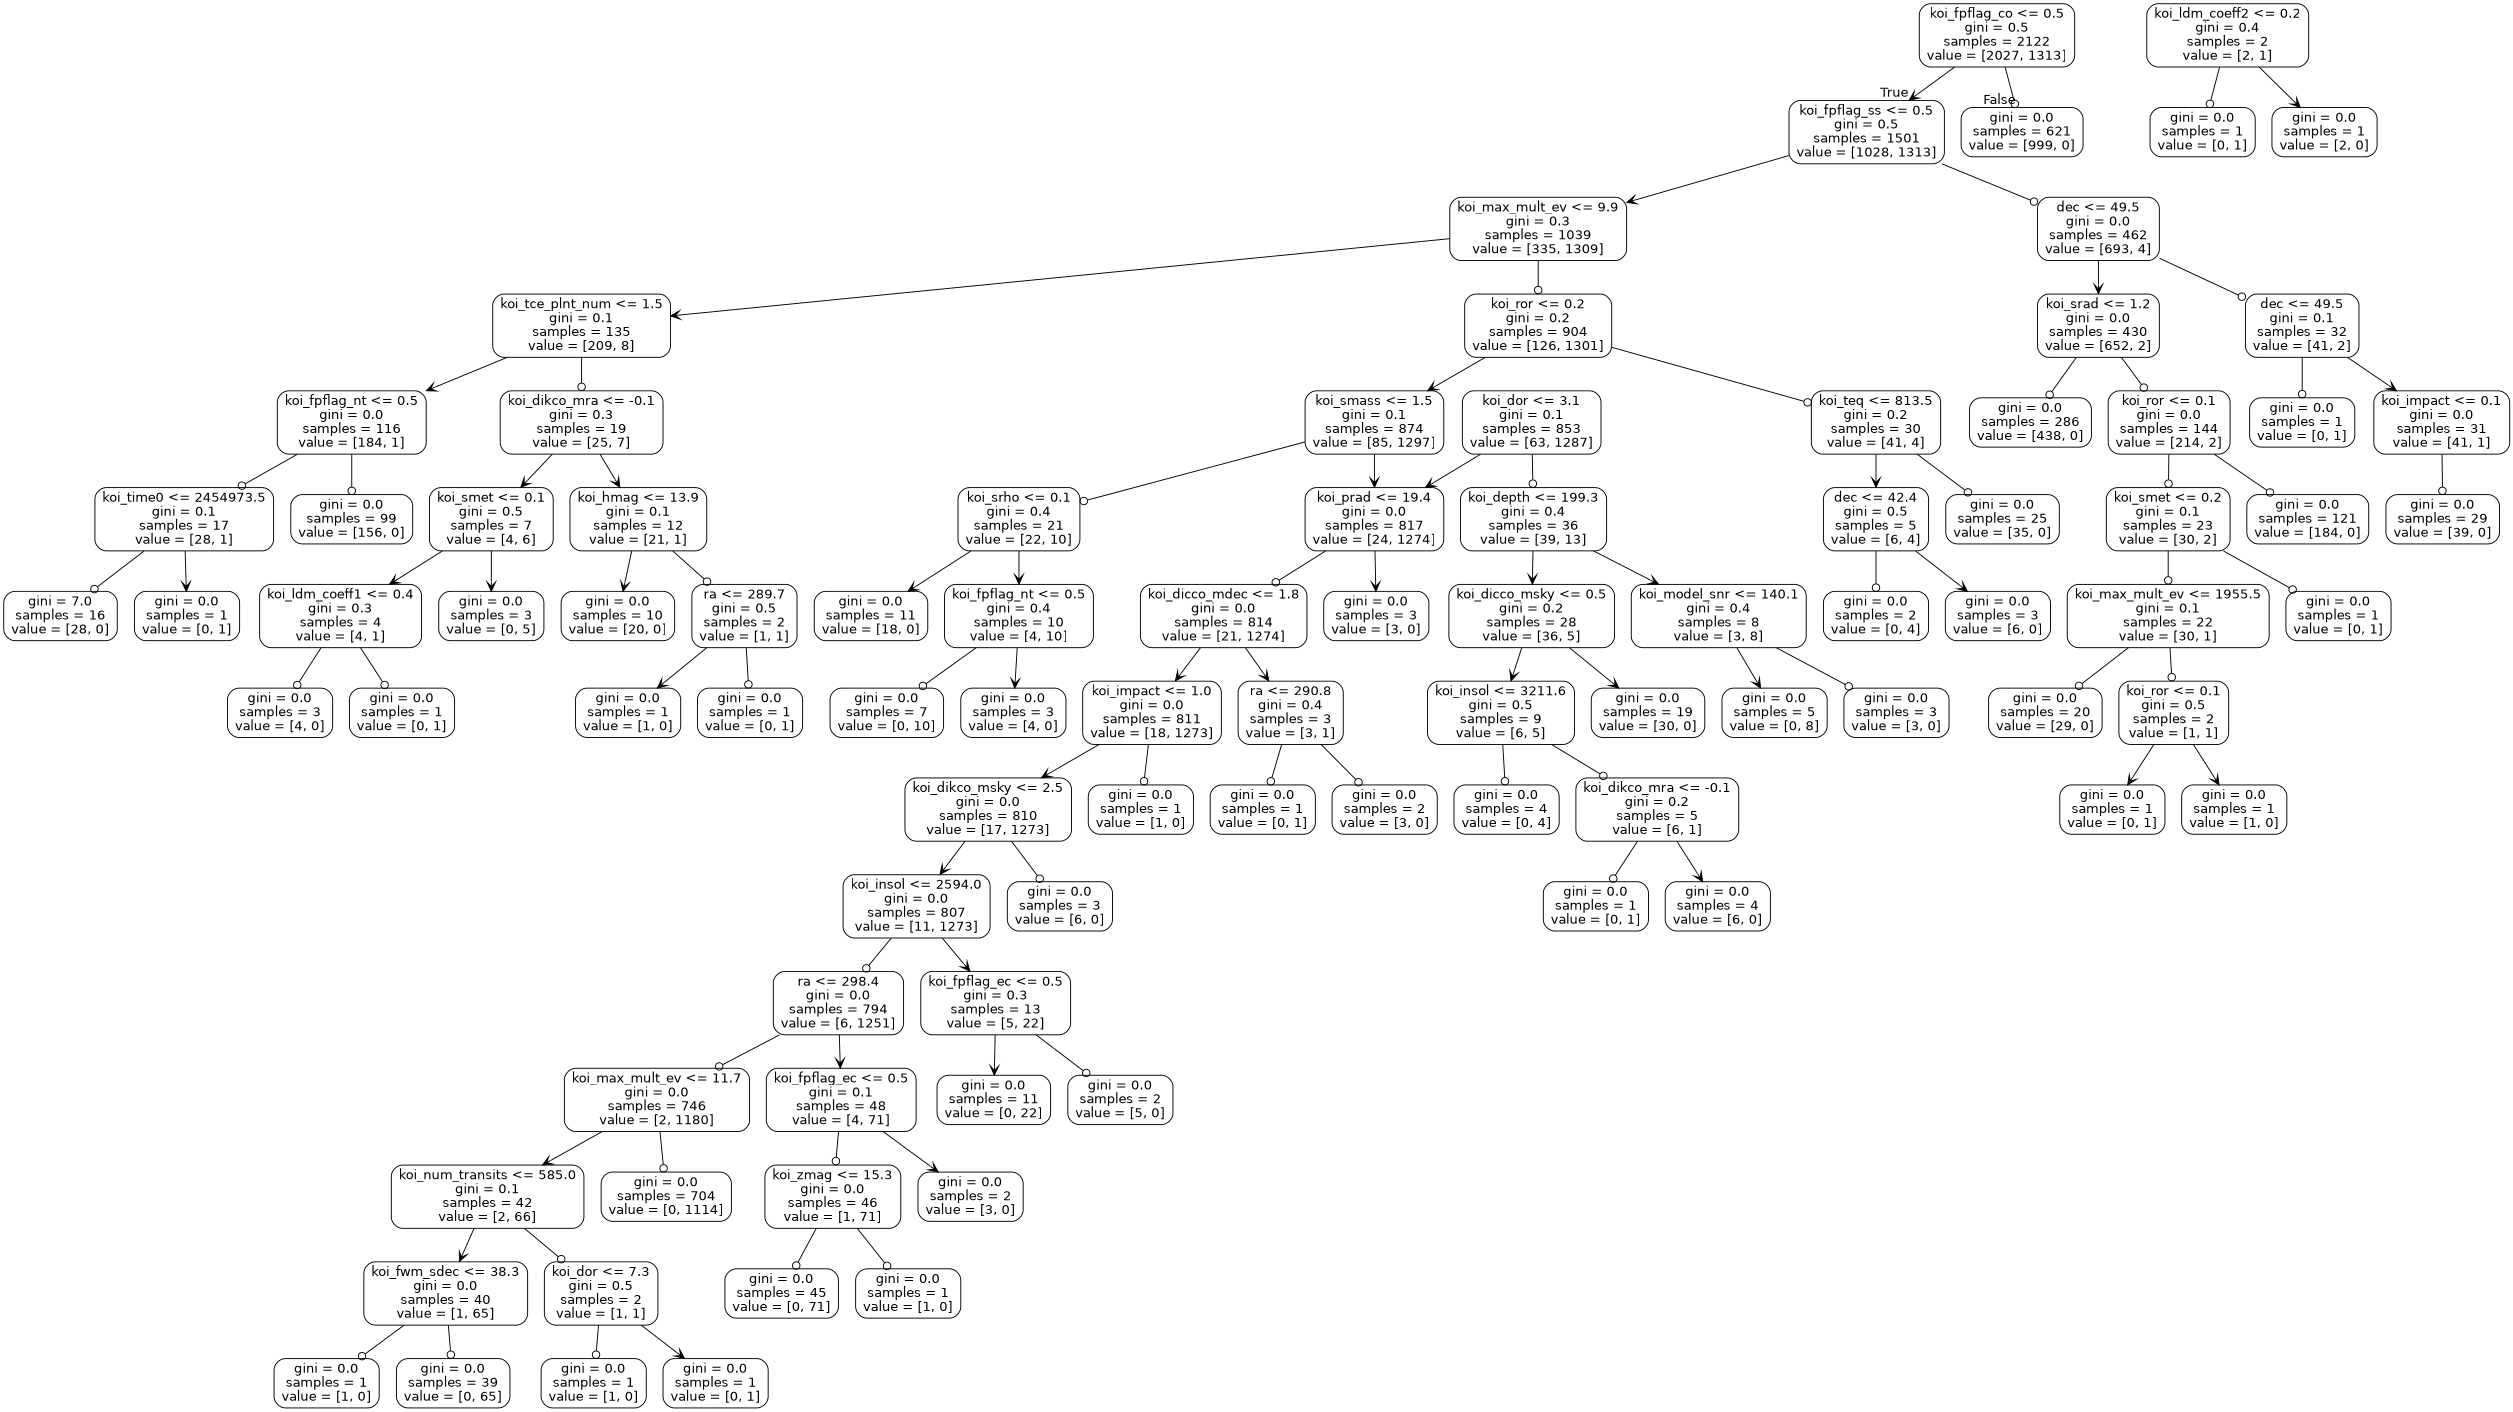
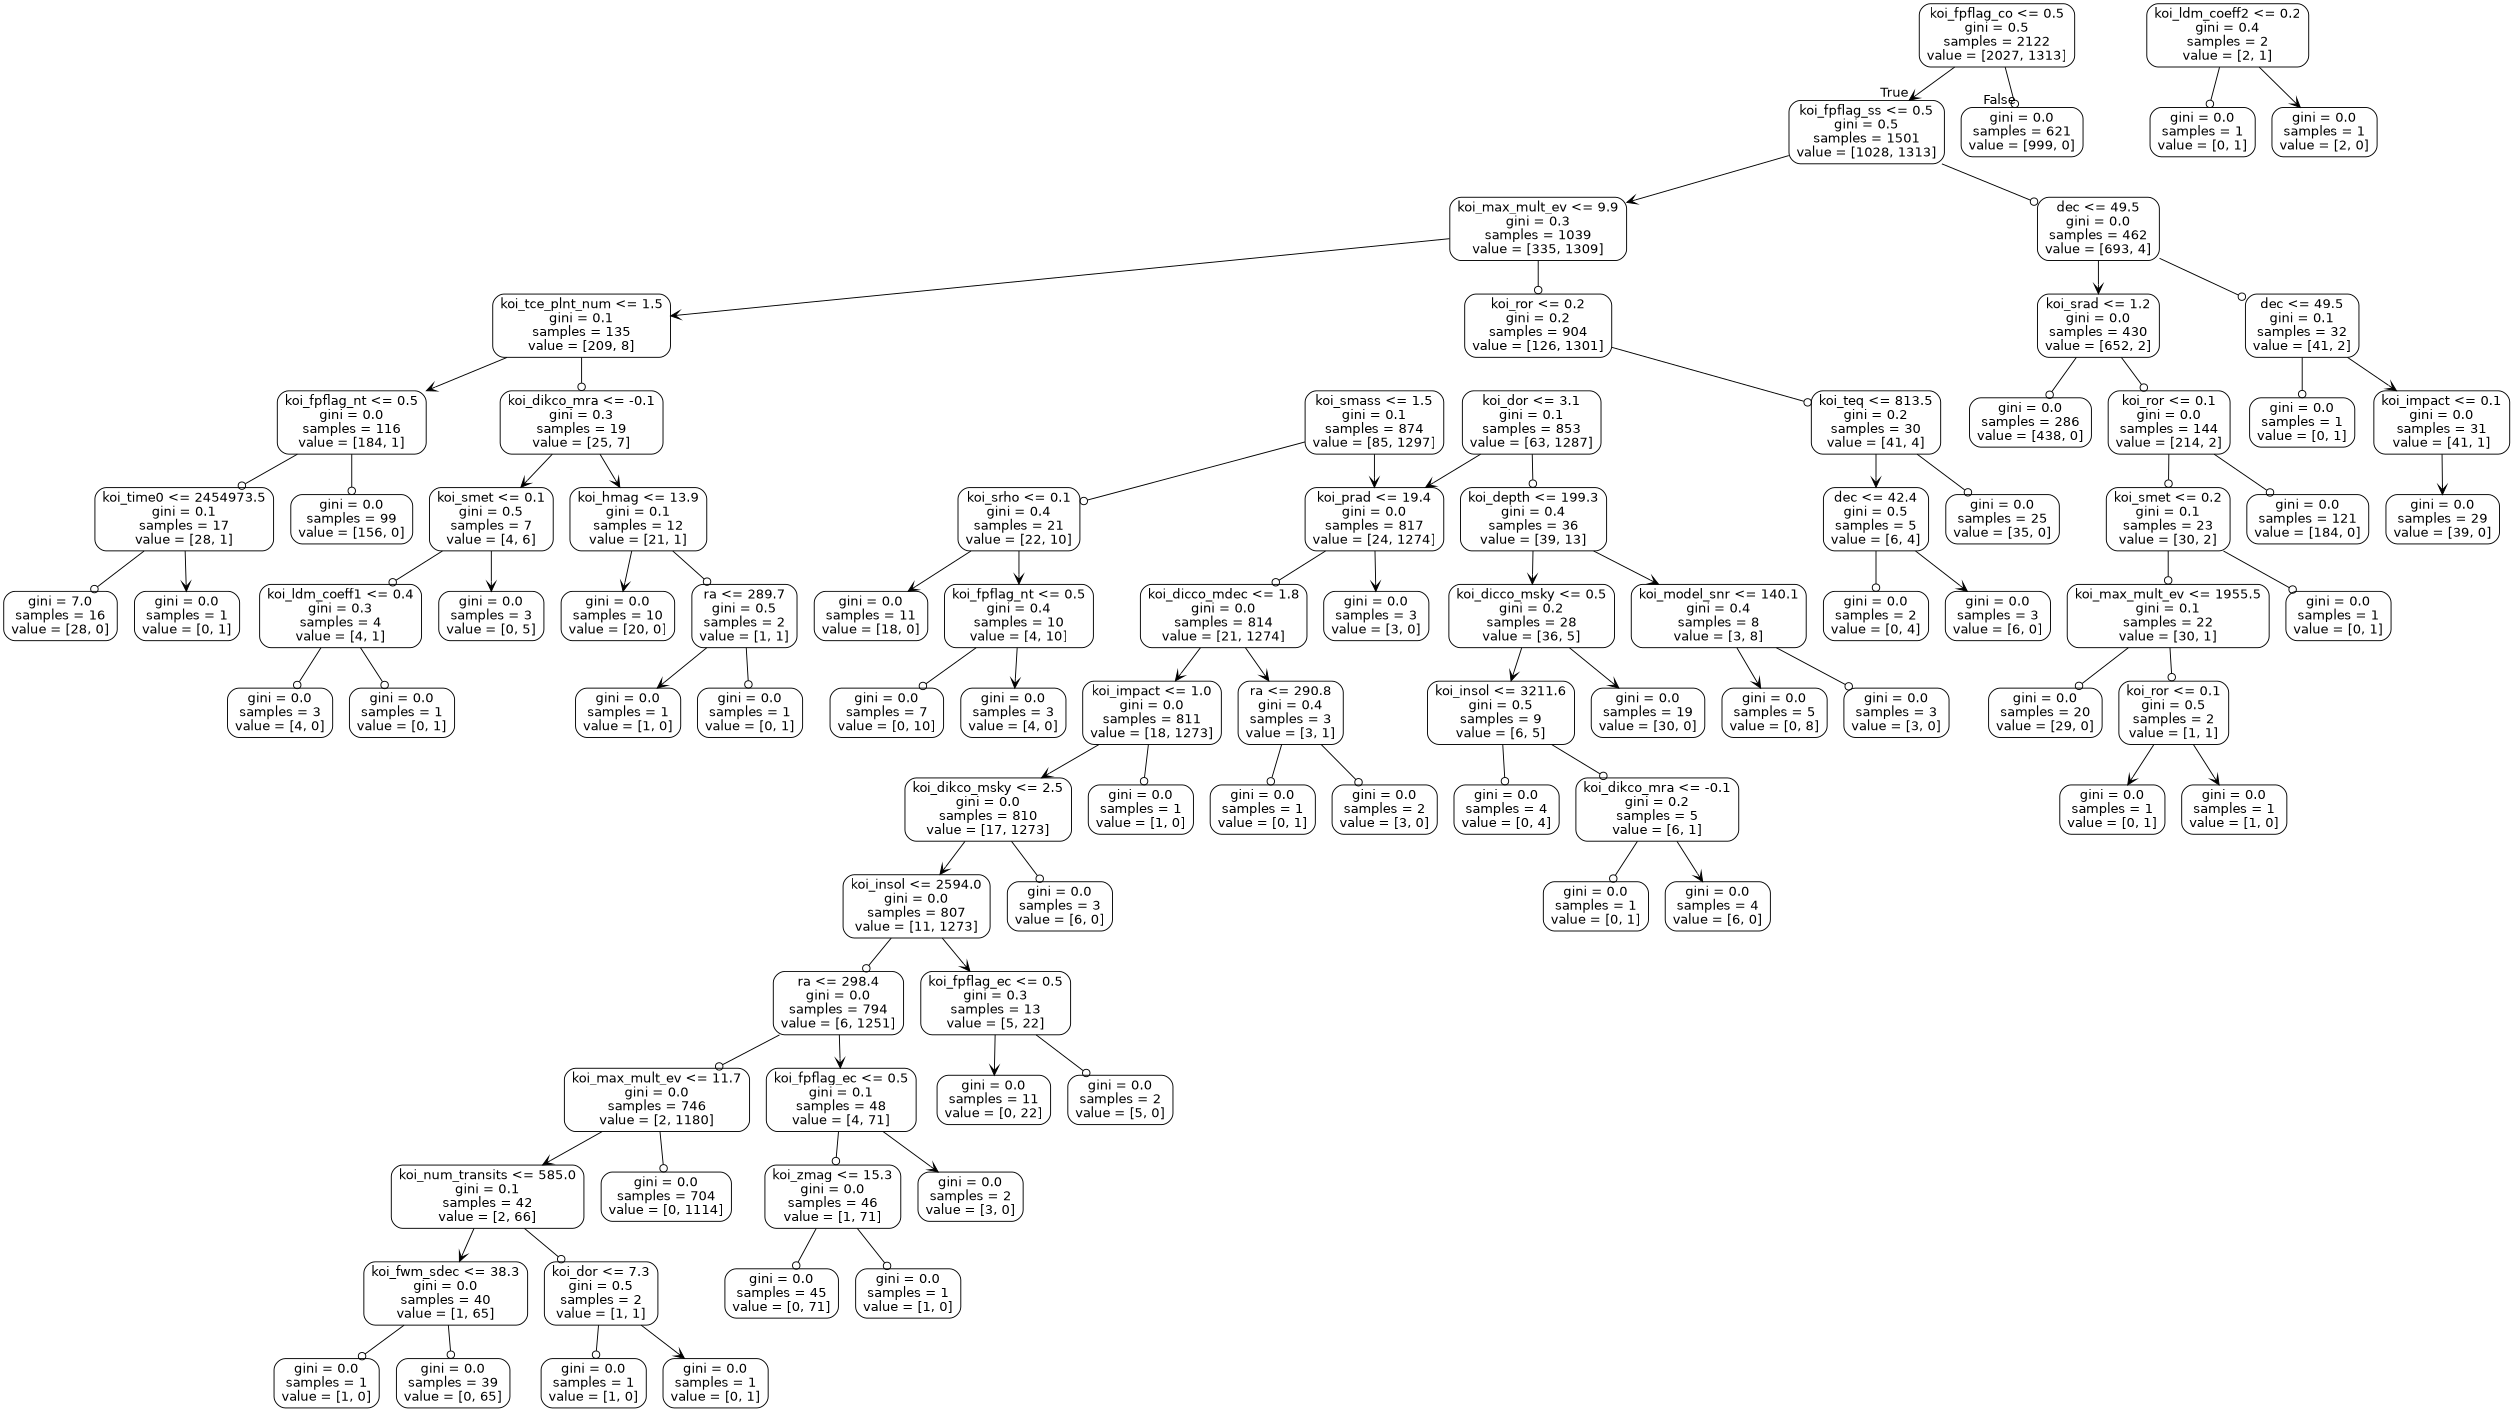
  digraph {
    node [color=black fontname=helvetica shape=box style=rounded]
    edge [arrowhead=odot fontname=helvetica]
    n1 [label="koi_fpflag_co <= 0.5\ngini = 0.5\nsamples = 2122\nvalue = [2027, 1313]"]
    n2 [label="koi_fpflag_ss <= 0.5\ngini = 0.5\nsamples = 1501\nvalue = [1028, 1313]"]
    n3 [label="gini = 0.0\nsamples = 621\nvalue = [999, 0]"]
    n4 [label="koi_max_mult_ev <= 9.9\ngini = 0.3\nsamples = 1039\nvalue = [335, 1309]"]
    n5 [label="dec <= 49.5\ngini = 0.0\nsamples = 462\nvalue = [693, 4]"]
    n6 [label="koi_tce_plnt_num <= 1.5\ngini = 0.1\nsamples = 135\nvalue = [209, 8]"]
    n7 [label="koi_ror <= 0.2\ngini = 0.2\nsamples = 904\nvalue = [126, 1301]"]
    n8 [label="koi_srad <= 1.2\ngini = 0.0\nsamples = 430\nvalue = [652, 2]"]
    n9 [label="dec <= 49.5\ngini = 0.1\nsamples = 32\nvalue = [41, 2]"]
    n10 [label="koi_fpflag_nt <= 0.5\ngini = 0.0\nsamples = 116\nvalue = [184, 1]"]
    n11 [label="koi_dikco_mra <= -0.1\ngini = 0.3\nsamples = 19\nvalue = [25, 7]"]
    n12 [label="koi_smass <= 1.5\ngini = 0.1\nsamples = 874\nvalue = [85, 1297]"]
    n13 [label="koi_teq <= 813.5\ngini = 0.2\nsamples = 30\nvalue = [41, 4]"]
    n14 [label="koi_time0 <= 2454973.5\ngini = 0.1\nsamples = 17\nvalue = [28, 1]"]
    n15 [label="gini = 0.0\nsamples = 99\nvalue = [156, 0]"]
    n16 [label="koi_smet <= 0.1\ngini = 0.5\nsamples = 7\nvalue = [4, 6]"]
    n17 [label="koi_hmag <= 13.9\ngini = 0.1\nsamples = 12\nvalue = [21, 1]"]
    n18 [label="gini = 7.0\nsamples = 16\nvalue = [28, 0]"]
    n19 [label="gini = 0.0\nsamples = 1\nvalue = [0, 1]"]
    n20 [label="koi_ldm_coeff1 <= 0.4\ngini = 0.3\nsamples = 4\nvalue = [4, 1]"]
    n21 [label="gini = 0.0\nsamples = 3\nvalue = [0, 5]"]
    n22 [label="gini = 0.0\nsamples = 10\nvalue = [20, 0]"]
    n23 [label="ra <= 289.7\ngini = 0.5\nsamples = 2\nvalue = [1, 1]"]
    n24 [label="gini = 0.0\nsamples = 3\nvalue = [4, 0]"]
    n25 [label="gini = 0.0\nsamples = 1\nvalue = [0, 1]"]
    n26 [label="gini = 0.0\nsamples = 1\nvalue = [1, 0]"]
    n27 [label="gini = 0.0\nsamples = 1\nvalue = [0, 1]"]
    n28 [label="koi_srho <= 0.1\ngini = 0.4\nsamples = 21\nvalue = [22, 10]"]
    n29 [label="koi_prad <= 19.4\ngini = 0.0\nsamples = 817\nvalue = [24, 1274]"]
    n30 [label="dec <= 42.4\ngini = 0.5\nsamples = 5\nvalue = [6, 4]"]
    n31 [label="gini = 0.0\nsamples = 25\nvalue = [35, 0]"]
    n32 [label="koi_dor <= 3.1\ngini = 0.1\nsamples = 853\nvalue = [63, 1287]"]
    n33 [label="koi_depth <= 199.3\ngini = 0.4\nsamples = 36\nvalue = [39, 13]"]
    n34 [label="gini = 0.0\nsamples = 11\nvalue = [18, 0]"]
    n35 [label="koi_fpflag_nt <= 0.5\ngini = 0.4\nsamples = 10\nvalue = [4, 10]"]
    n36 [label="koi_dicco_msky <= 0.5\ngini = 0.2\nsamples = 28\nvalue = [36, 5]"]
    n37 [label="koi_model_snr <= 140.1\ngini = 0.4\nsamples = 8\nvalue = [3, 8]"]
    n38 [label="koi_dicco_mdec <= 1.8\ngini = 0.0\nsamples = 814\nvalue = [21, 1274]"]
    n39 [label="gini = 0.0\nsamples = 3\nvalue = [3, 0]"]
    n40 [label="koi_insol <= 3211.6\ngini = 0.5\nsamples = 9\nvalue = [6, 5]"]
    n41 [label="gini = 0.0\nsamples = 19\nvalue = [30, 0]"]
    n42 [label="gini = 0.0\nsamples = 5\nvalue = [0, 8]"]
    n43 [label="gini = 0.0\nsamples = 3\nvalue = [3, 0]"]
    n44 [label="gini = 0.0\nsamples = 4\nvalue = [0, 4]"]
    n45 [label="koi_dikco_mra <= -0.1\ngini = 0.2\nsamples = 5\nvalue = [6, 1]"]
    n46 [label="gini = 0.0\nsamples = 1\nvalue = [0, 1]"]
    n47 [label="gini = 0.0\nsamples = 4\nvalue = [6, 0]"]
    n48 [label="koi_impact <= 1.0\ngini = 0.0\nsamples = 811\nvalue = [18, 1273]"]
    n49 [label="ra <= 290.8\ngini = 0.4\nsamples = 3\nvalue = [3, 1]"]
    n50 [label="koi_dikco_msky <= 2.5\ngini = 0.0\nsamples = 810\nvalue = [17, 1273]"]
    n51 [label="gini = 0.0\nsamples = 1\nvalue = [1, 0]"]
    n52 [label="gini = 0.0\nsamples = 1\nvalue = [0, 1]"]
    n53 [label="gini = 0.0\nsamples = 2\nvalue = [3, 0]"]
    n54 [label="koi_insol <= 2594.0\ngini = 0.0\nsamples = 807\nvalue = [11, 1273]"]
    n55 [label="gini = 0.0\nsamples = 3\nvalue = [6, 0]"]
    n56 [label="ra <= 298.4\ngini = 0.0\nsamples = 794\nvalue = [6, 1251]"]
    n57 [label="koi_fpflag_ec <= 0.5\ngini = 0.3\nsamples = 13\nvalue = [5, 22]"]
    n58 [label="koi_max_mult_ev <= 11.7\ngini = 0.0\nsamples = 746\nvalue = [2, 1180]"]
    n59 [label="koi_fpflag_ec <= 0.5\ngini = 0.1\nsamples = 48\nvalue = [4, 71]"]
    n60 [label="gini = 0.0\nsamples = 11\nvalue = [0, 22]"]
    n61 [label="gini = 0.0\nsamples = 2\nvalue = [5, 0]"]
    n62 [label="koi_num_transits <= 585.0\ngini = 0.1\nsamples = 42\nvalue = [2, 66]"]
    n63 [label="gini = 0.0\nsamples = 704\nvalue = [0, 1114]"]
    n64 [label="koi_zmag <= 15.3\ngini = 0.0\nsamples = 46\nvalue = [1, 71]"]
    n65 [label="gini = 0.0\nsamples = 2\nvalue = [3, 0]"]
    n66 [label="koi_fwm_sdec <= 38.3\ngini = 0.0\nsamples = 40\nvalue = [1, 65]"]
    n67 [label="koi_dor <= 7.3\ngini = 0.5\nsamples = 2\nvalue = [1, 1]"]
    n68 [label="gini = 0.0\nsamples = 1\nvalue = [1, 0]"]
    n69 [label="gini = 0.0\nsamples = 39\nvalue = [0, 65]"]
    n70 [label="gini = 0.0\nsamples = 1\nvalue = [1, 0]"]
    n71 [label="gini = 0.0\nsamples = 1\nvalue = [0, 1]"]
    n72 [label="gini = 0.0\nsamples = 45\nvalue = [0, 71]"]
    n73 [label="gini = 0.0\nsamples = 1\nvalue = [1, 0]"]
    n74 [label="gini = 0.0\nsamples = 7\nvalue = [0, 10]"]
    n75 [label="gini = 0.0\nsamples = 3\nvalue = [4, 0]"]
    n76 [label="gini = 0.0\nsamples = 2\nvalue = [0, 4]"]
    n77 [label="gini = 0.0\nsamples = 3\nvalue = [6, 0]"]
    n78 [label="gini = 0.0\nsamples = 286\nvalue = [438, 0]"]
    n79 [label="koi_ror <= 0.1\ngini = 0.0\nsamples = 144\nvalue = [214, 2]"]
    n80 [label="gini = 0.0\nsamples = 1\nvalue = [0, 1]"]
    n81 [label="koi_impact <= 0.1\ngini = 0.0\nsamples = 31\nvalue = [41, 1]"]
    n82 [label="koi_smet <= 0.2\ngini = 0.1\nsamples = 23\nvalue = [30, 2]"]
    n83 [label="gini = 0.0\nsamples = 121\nvalue = [184, 0]"]
    n84 [label="koi_max_mult_ev <= 1955.5\ngini = 0.1\nsamples = 22\nvalue = [30, 1]"]
    n85 [label="gini = 0.0\nsamples = 1\nvalue = [0, 1]"]
    n86 [label="gini = 0.0\nsamples = 20\nvalue = [29, 0]"]
    n87 [label="koi_ror <= 0.1\ngini = 0.5\nsamples = 2\nvalue = [1, 1]"]
    n88 [label="gini = 0.0\nsamples = 1\nvalue = [0, 1]"]
    n89 [label="gini = 0.0\nsamples = 1\nvalue = [1, 0]"]
    n90 [label="gini = 0.0\nsamples = 29\nvalue = [39, 0]"]
    n91 [label="koi_ldm_coeff2 <= 0.2\ngini = 0.4\nsamples = 2\nvalue = [2, 1]"]
    n92 [label="gini = 0.0\nsamples = 1\nvalue = [0, 1]"]
    n93 [label="gini = 0.0\nsamples = 1\nvalue = [2, 0]"]
    n1 -> n2 [arrowhead=vee headlabel=True labelangle=45 labeldistance=2.5]
    n1 -> n3 [headlabel=False labelangle=-45 labeldistance=2.5]
    n2 -> n4 [arrowhead=vee]
    n2 -> n5
    n4 -> n6 [arrowhead=vee]
    n4 -> n7
    n5 -> n8 [arrowhead=vee]
    n5 -> n9
    n6 -> n10 [arrowhead=vee]
    n6 -> n11
-   n7 -> n12 [arrowhead=vee]
    n7 -> n13
    n8 -> n78
    n8 -> n79
    n9 -> n80
    n9 -> n81 [arrowhead=vee]
    n10 -> n14
    n10 -> n15
    n11 -> n16 [arrowhead=vee]
    n11 -> n17 [arrowhead=vee]
    n12 -> n28
    n12 -> n29 [arrowhead=vee]
    n13 -> n30 [arrowhead=vee]
    n13 -> n31
    n14 -> n18
    n14 -> n19 [arrowhead=vee]
-   n16 -> n20 [arrowhead=vee]
+   n16 -> n20
    n16 -> n21 [arrowhead=vee]
    n17 -> n22 [arrowhead=vee]
    n17 -> n23
    n20 -> n24
    n20 -> n25
    n23 -> n26 [arrowhead=vee]
    n23 -> n27
    n28 -> n34 [arrowhead=vee]
    n28 -> n35 [arrowhead=vee]
    n29 -> n38
    n29 -> n39 [arrowhead=vee]
    n30 -> n76
    n30 -> n77 [arrowhead=vee]
    n32 -> n29 [arrowhead=vee]
    n32 -> n33
    n33 -> n36 [arrowhead=vee]
    n33 -> n37 [arrowhead=vee]
    n35 -> n74
    n35 -> n75 [arrowhead=vee]
    n36 -> n40 [arrowhead=vee]
    n36 -> n41 [arrowhead=vee]
    n37 -> n42 [arrowhead=vee]
    n37 -> n43
    n38 -> n48 [arrowhead=vee]
    n38 -> n49 [arrowhead=vee]
    n40 -> n44
    n40 -> n45
    n45 -> n46
    n45 -> n47 [arrowhead=vee]
    n48 -> n50 [arrowhead=vee]
    n48 -> n51
    n49 -> n52
    n49 -> n53
    n50 -> n54 [arrowhead=vee]
    n50 -> n55
    n54 -> n56
    n54 -> n57 [arrowhead=vee]
    n56 -> n58
    n56 -> n59 [arrowhead=vee]
    n57 -> n60 [arrowhead=vee]
    n57 -> n61
    n58 -> n62 [arrowhead=vee]
    n58 -> n63
    n59 -> n64
    n59 -> n65 [arrowhead=vee]
    n62 -> n66 [arrowhead=vee]
    n62 -> n67
    n64 -> n72
    n64 -> n73
    n66 -> n68
    n66 -> n69
    n67 -> n70
    n67 -> n71 [arrowhead=vee]
    n79 -> n82
    n79 -> n83
-   n81 -> n90
+   n81 -> n90 [arrowhead=vee]
    n82 -> n84
    n82 -> n85
    n84 -> n86
    n84 -> n87
    n87 -> n88 [arrowhead=vee]
    n87 -> n89 [arrowhead=vee]
    n91 -> n92
    n91 -> n93 [arrowhead=vee]
  }
